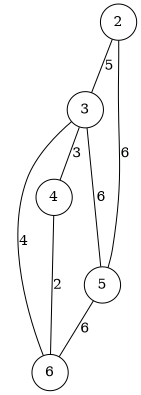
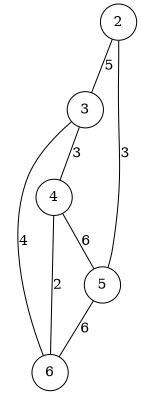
  graph {
    node [shape=circle]
    2
    3
    5
    4
    6
    2 -- 3 [label=5]
-   2 -- 5 [label=6]
-   3 -- 5 [label=6]
+   2 -- 5 [label=3]
+   4 -- 5 [label=6]
    3 -- 4 [label=3]
    3 -- 6 [label=4]
    5 -- 6 [label=6]
    4 -- 6 [label=2]
  }
